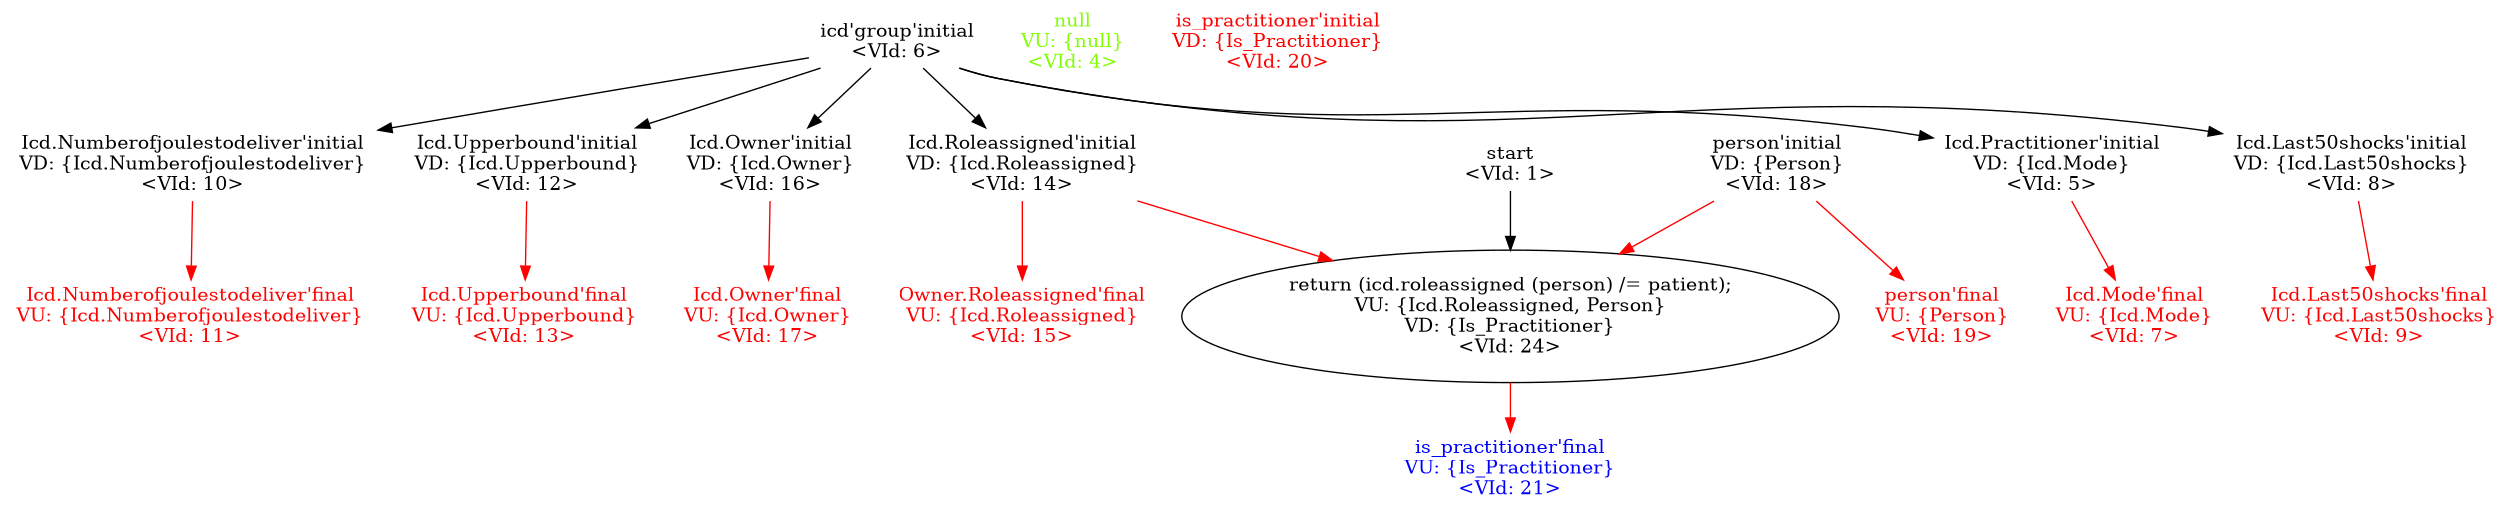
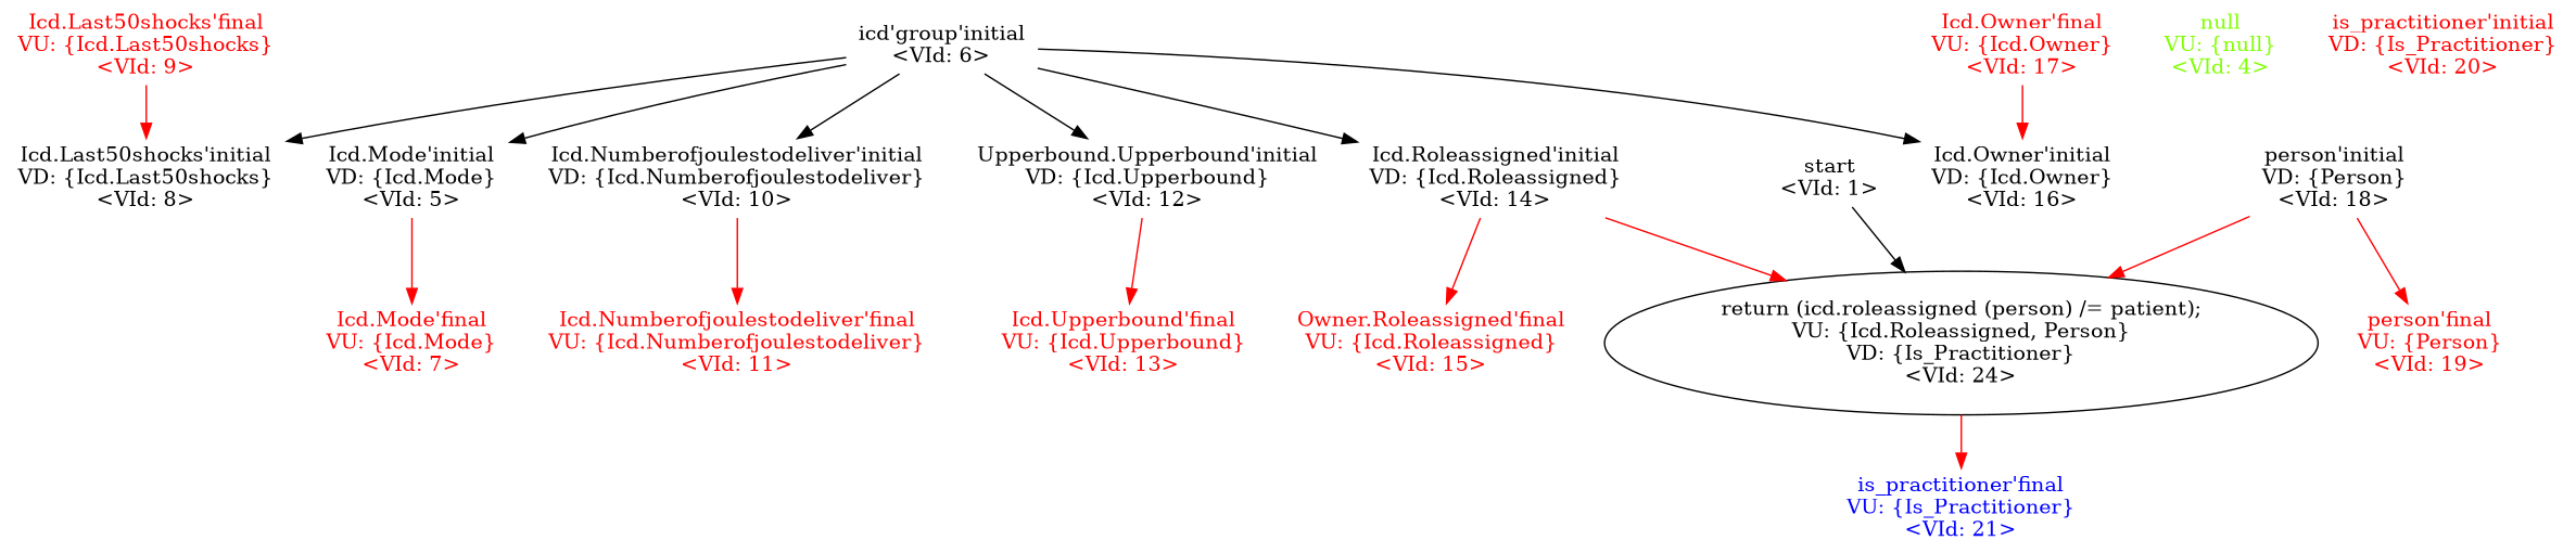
  digraph {
    splines=True
    node [shape=plaintext]
    edge [arrowType=normal color=red]
    n1 [label="start\n<VId: 1>"]
    n2 [label="return (icd.roleassigned (person) /= patient);\nVU: {Icd.Roleassigned, Person}\nVD: {Is_Practitioner}\n<VId: 24>" shape=""]
    n3 [fontcolor=blue label="is_practitioner'final\nVU: {Is_Practitioner}\n<VId: 21>"]
    n4 [fontcolor=chartreuse label="null\nVU: {null}\n<VId: 4>"]
-   n5 [label="Icd.Practitioner'initial\nVD: {Icd.Mode}\n<VId: 5>"]
+   n5 [label="Icd.Mode'initial\nVD: {Icd.Mode}\n<VId: 5>"]
    n6 [fontcolor=red label="Icd.Mode'final\nVU: {Icd.Mode}\n<VId: 7>"]
    n7 [label="icd'group'initial\n<VId: 6>"]
    n8 [label="Icd.Last50shocks'initial\nVD: {Icd.Last50shocks}\n<VId: 8>"]
    n9 [label="Icd.Numberofjoulestodeliver'initial\nVD: {Icd.Numberofjoulestodeliver}\n<VId: 10>"]
-   n10 [label="Icd.Upperbound'initial\nVD: {Icd.Upperbound}\n<VId: 12>"]
+   n10 [label="Upperbound.Upperbound'initial\nVD: {Icd.Upperbound}\n<VId: 12>"]
    n11 [label="Icd.Roleassigned'initial\nVD: {Icd.Roleassigned}\n<VId: 14>"]
    n12 [label="Icd.Owner'initial\nVD: {Icd.Owner}\n<VId: 16>"]
    n13 [fontcolor=red label="Icd.Last50shocks'final\nVU: {Icd.Last50shocks}\n<VId: 9>"]
    n14 [fontcolor=red label="Icd.Numberofjoulestodeliver'final\nVU: {Icd.Numberofjoulestodeliver}\n<VId: 11>"]
    n15 [fontcolor=red label="Icd.Upperbound'final\nVU: {Icd.Upperbound}\n<VId: 13>"]
    n16 [fontcolor=red label="Owner.Roleassigned'final\nVU: {Icd.Roleassigned}\n<VId: 15>"]
    n17 [fontcolor=red label="Icd.Owner'final\nVU: {Icd.Owner}\n<VId: 17>"]
    n18 [label="person'initial\nVD: {Person}\n<VId: 18>"]
    n19 [fontcolor=red label="person'final\nVU: {Person}\n<VId: 19>"]
    n20 [fontcolor=red label="is_practitioner'initial\nVD: {Is_Practitioner}\n<VId: 20>"]
    n1 -> n2 [color=""]
    n2 -> n3
    n5 -> n6
    n7 -> n5 [color=""]
    n7 -> n8 [color=""]
    n7 -> n9 [color=""]
    n7 -> n10 [color=""]
    n7 -> n11 [color=""]
    n7 -> n12 [color=""]
-   n8 -> n13
+   n13 -> n8
    n9 -> n14
    n10 -> n15
    n11 -> n2
    n11 -> n16
-   n12 -> n17
+   n17 -> n12
    n18 -> n2
    n18 -> n19
  }
